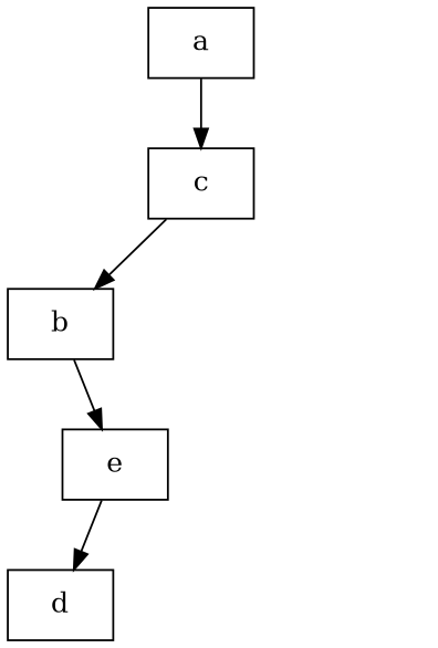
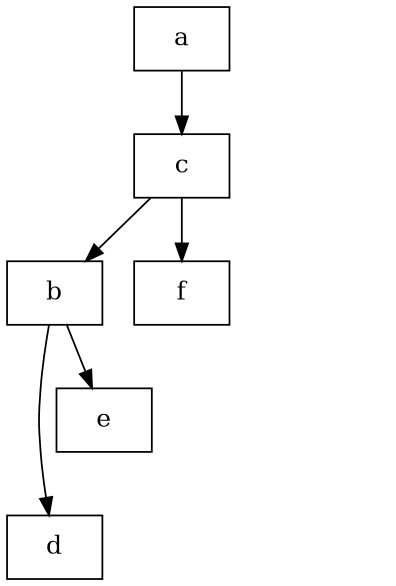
  digraph {
    ordering=out
    node [shape=box]
    a
    c
    b
    d
    e
+   f
    n7 [label=blank style=invis shape=""]
    a -> c
    c -> b
+   c -> f
    c -> n7 [style=invis]
-   e -> d
+   b -> d
    b -> e
  }
